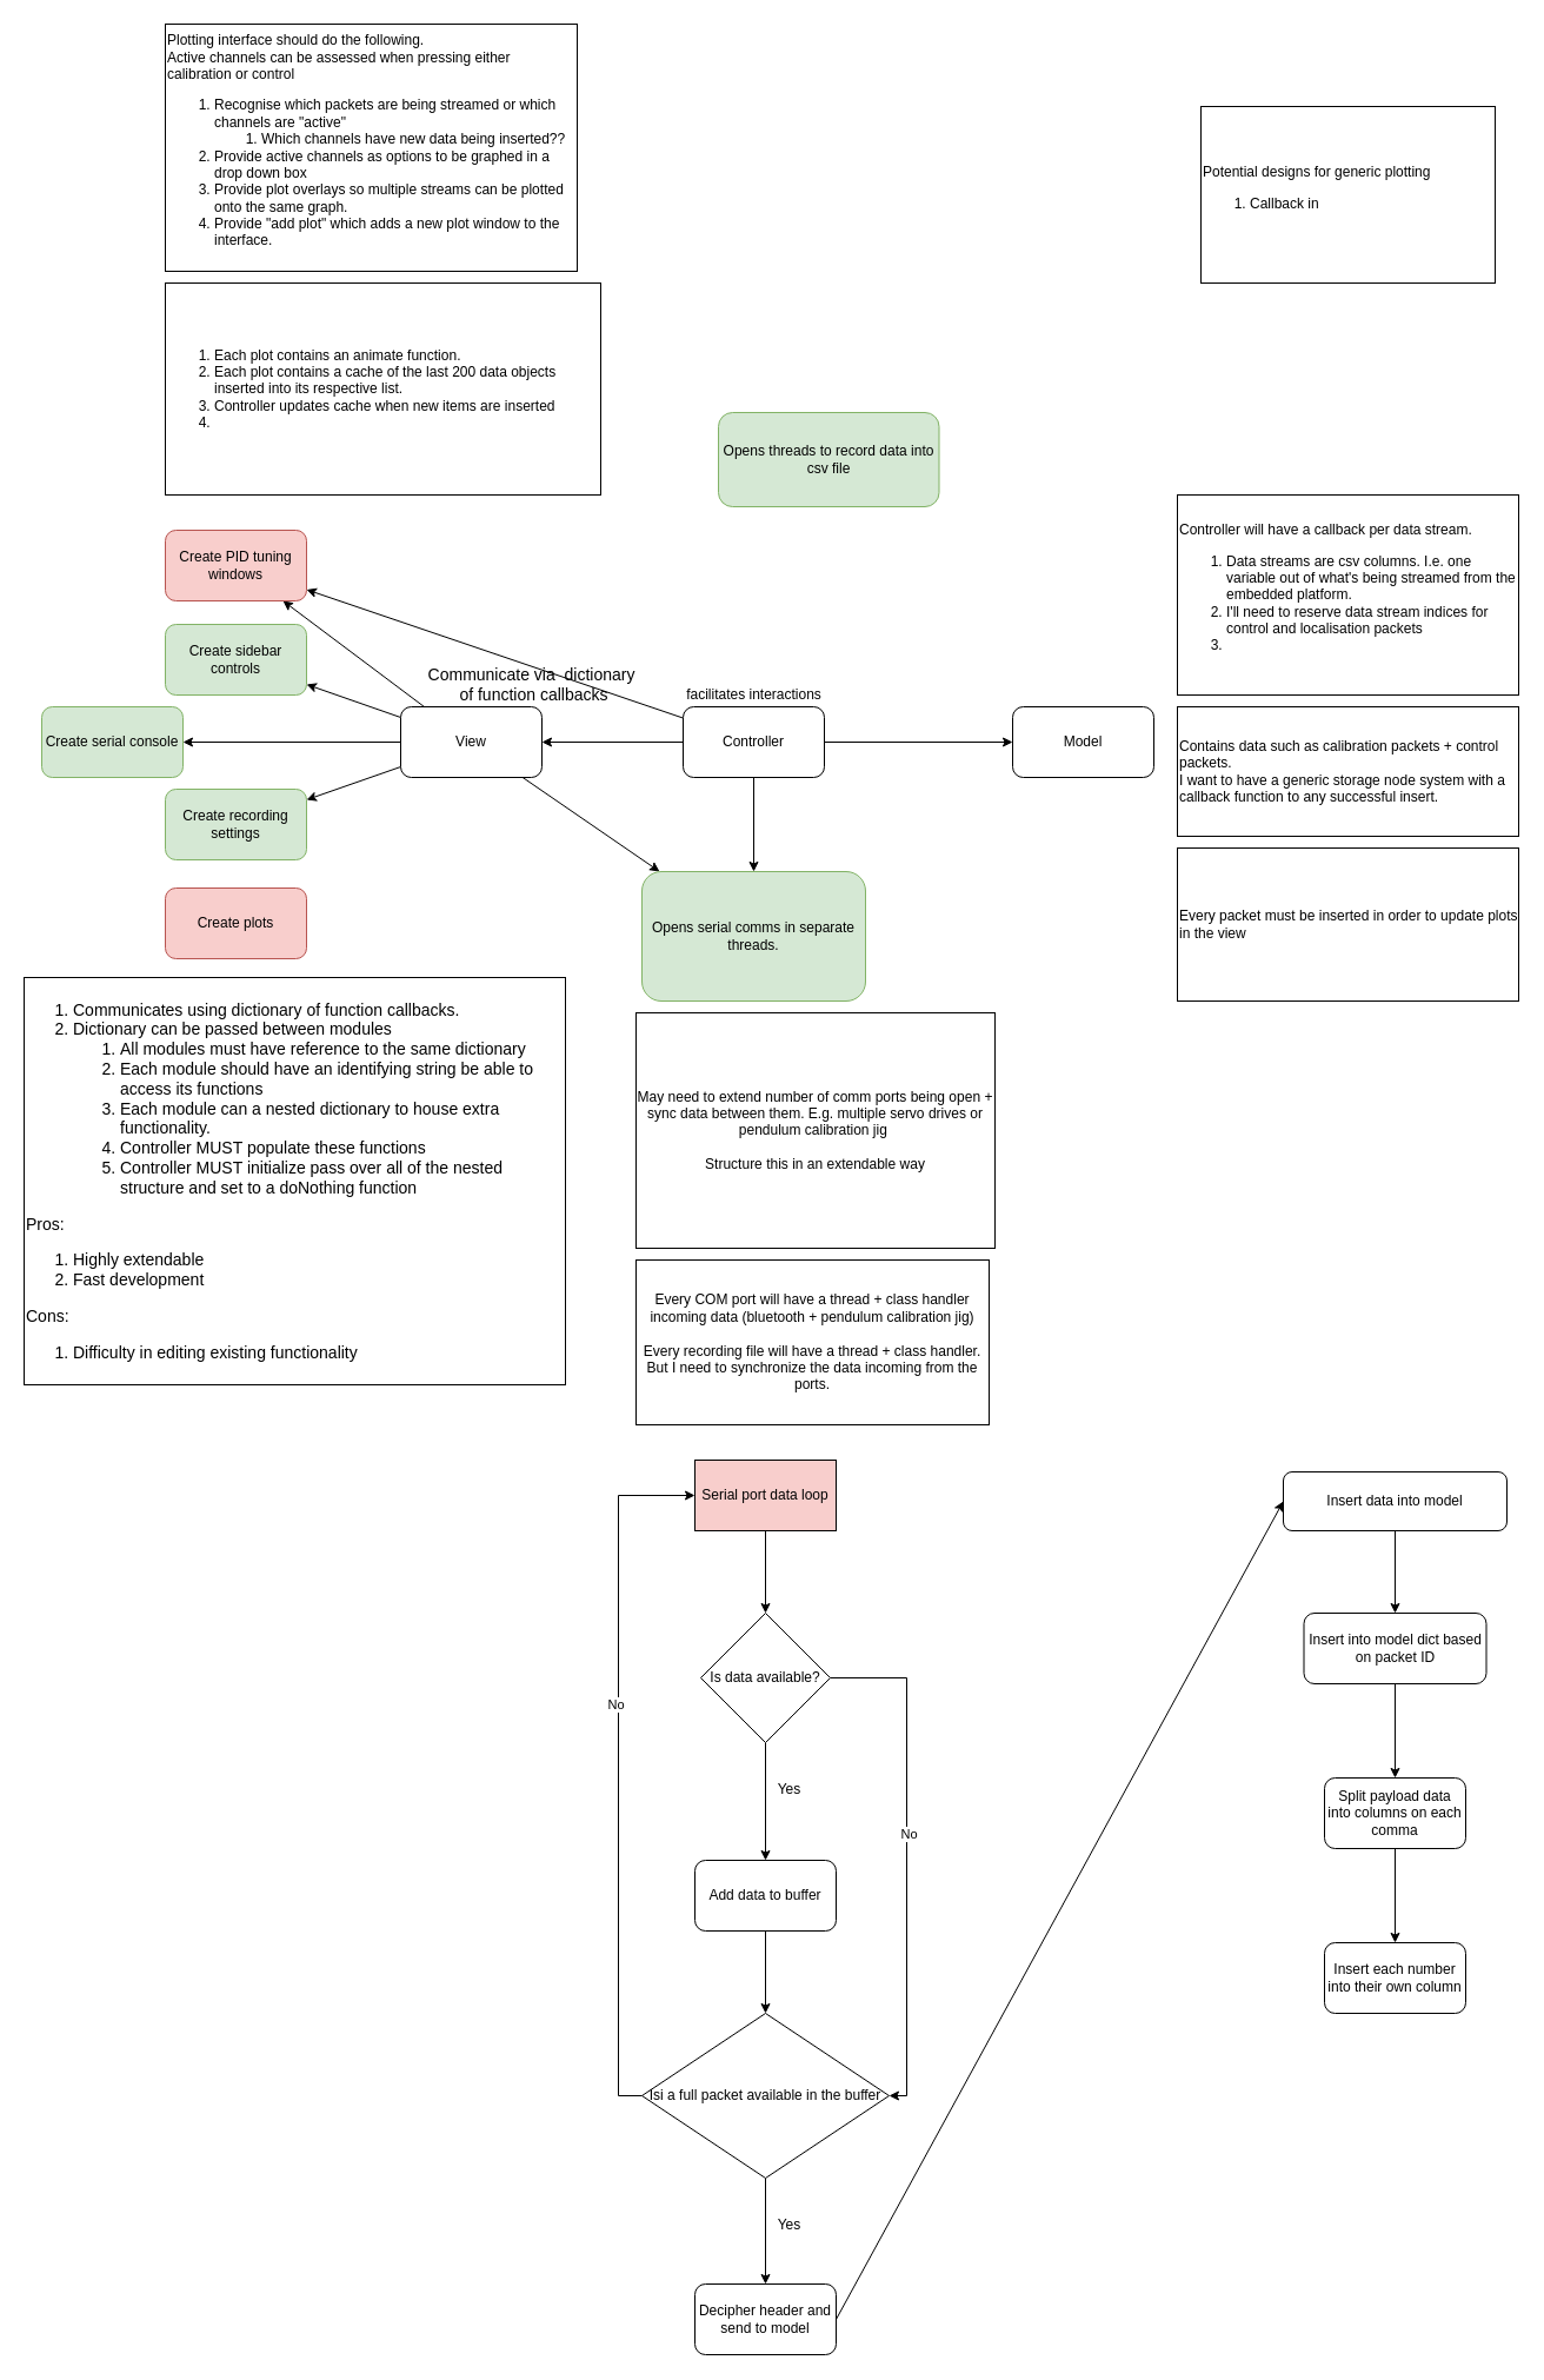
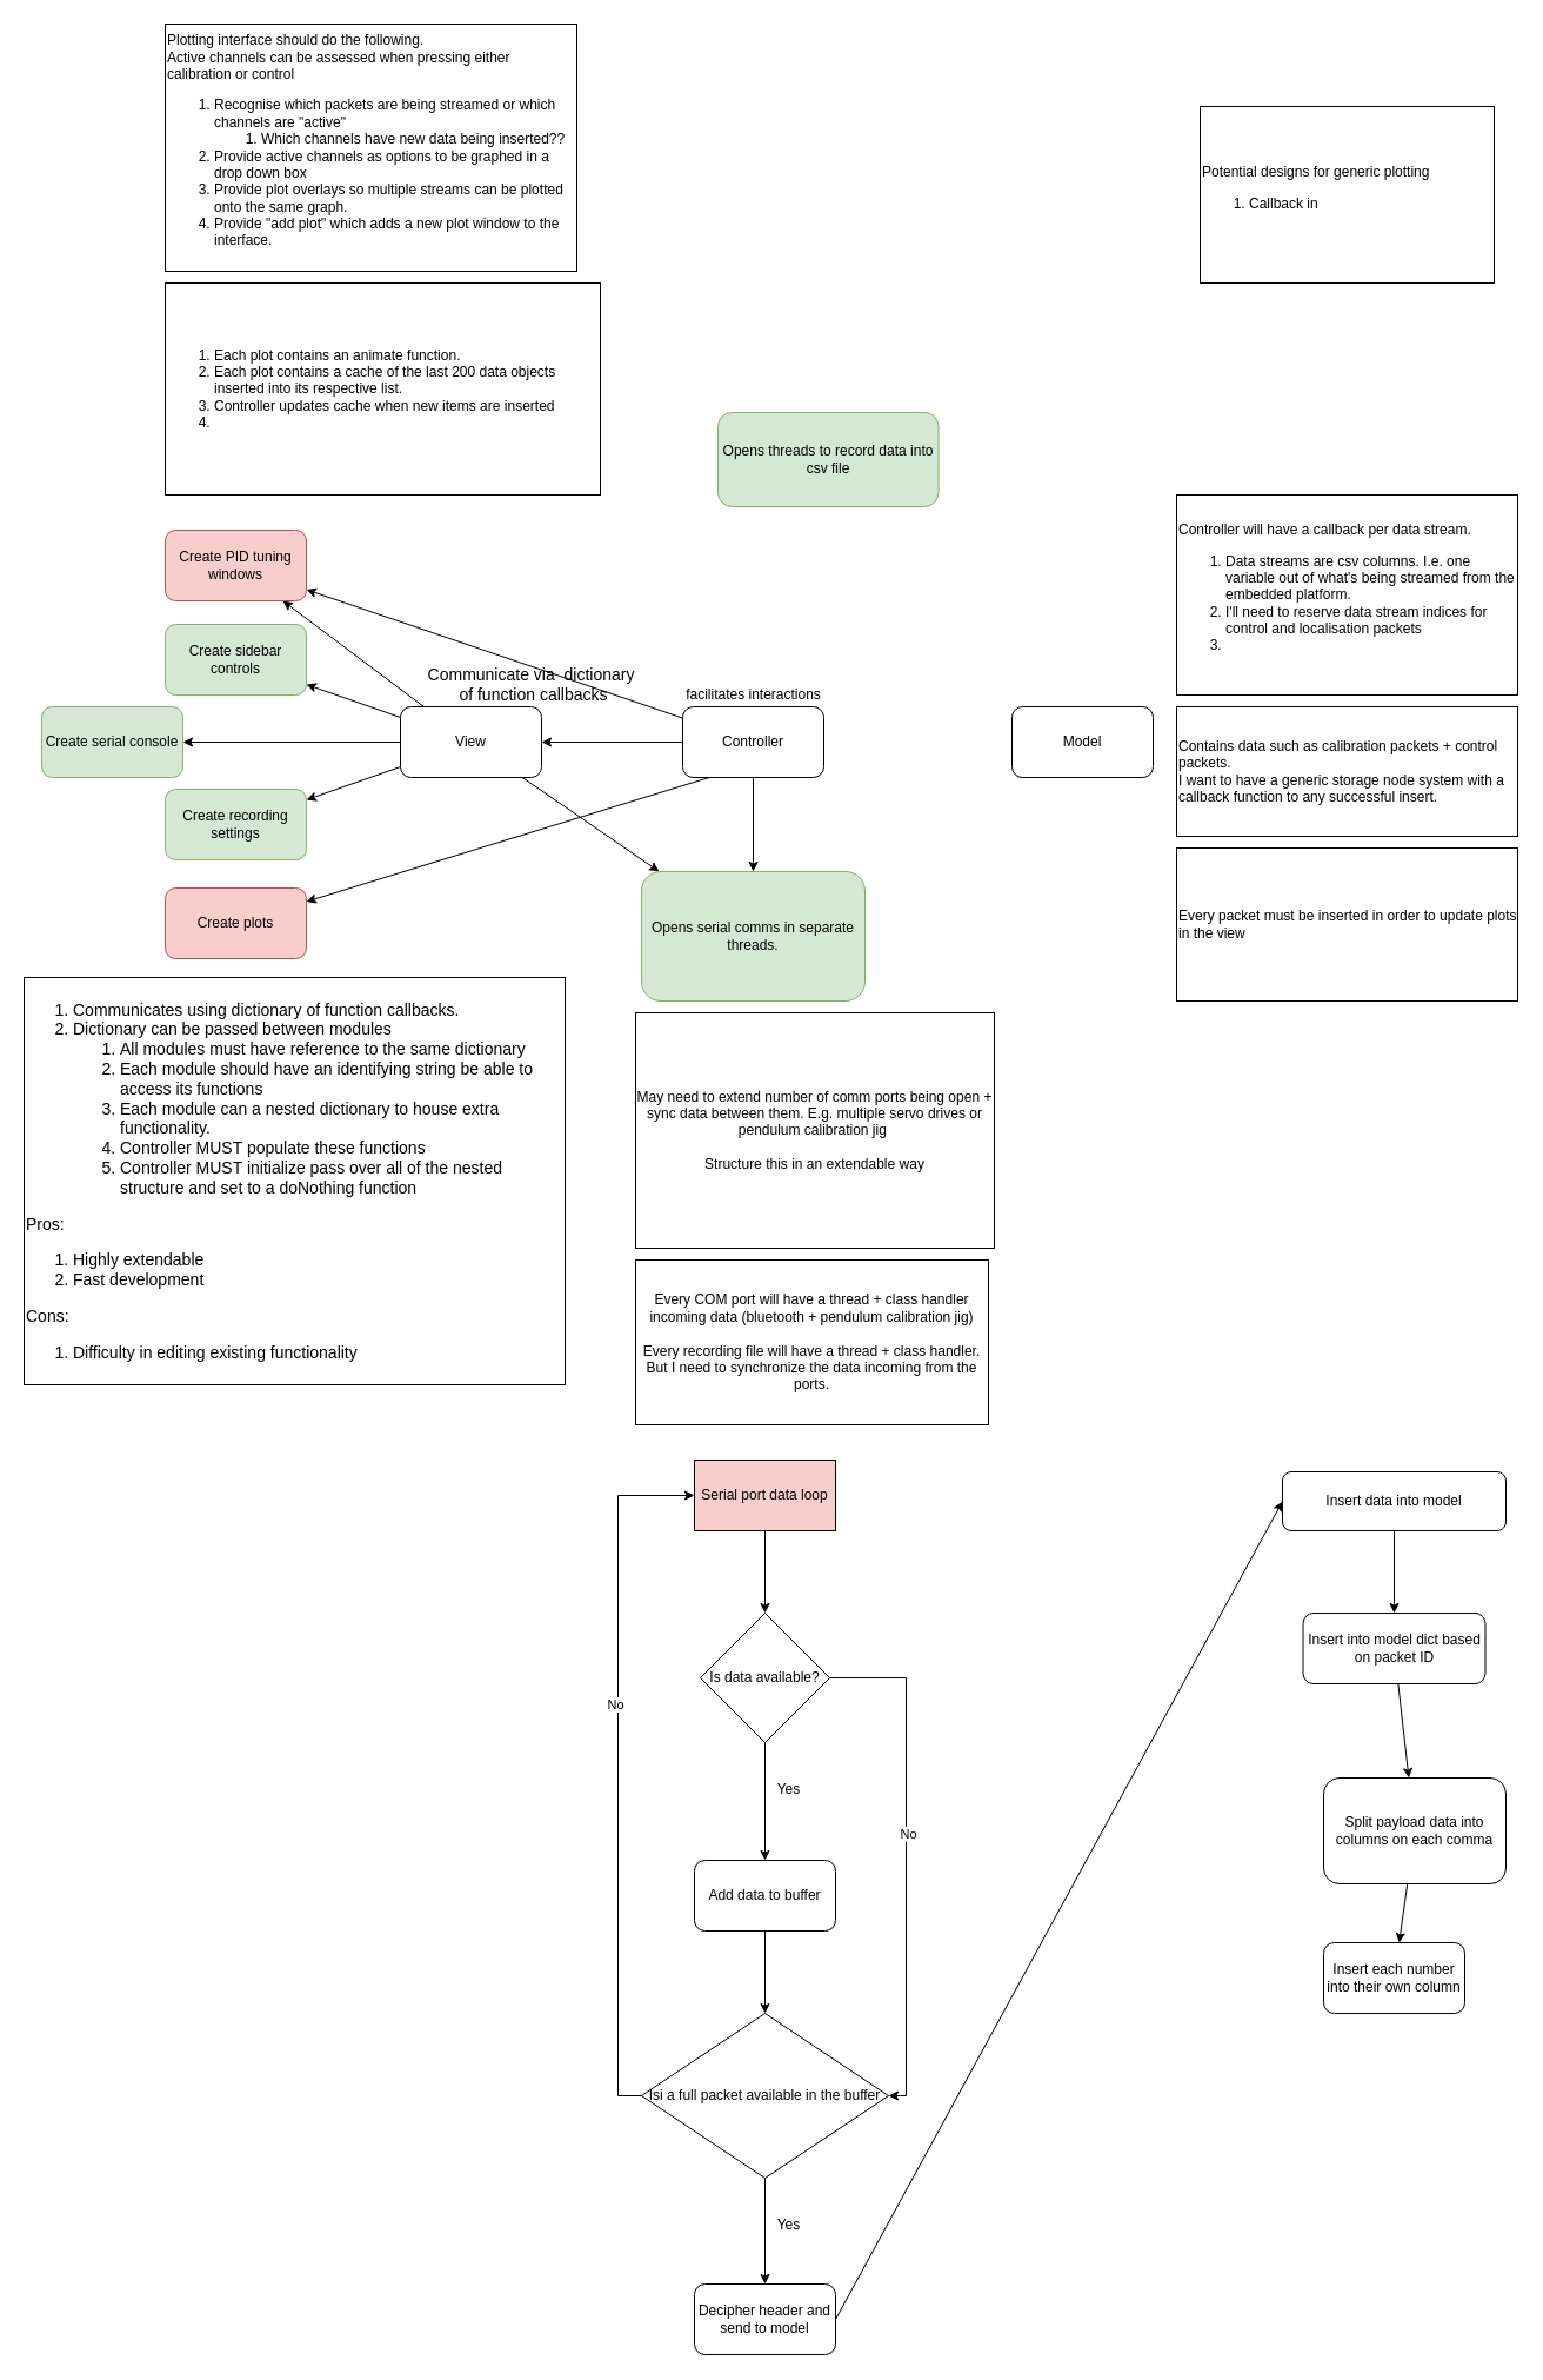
  <mxCell id="0" />
  <mxCell id="1" parent="0" />
- <mxCell id="2" style="rounded=0;orthogonalLoop=1;jettySize=auto;html=1;exitX=1;exitY=0.5;exitDx=0;exitDy=0;entryX=0;entryY=0.5;entryDx=0;entryDy=0;" parent="1" source="7" target="14" edge="1"><mxGeometry relative="1" as="geometry" /></mxCell>
+ <mxCell id="2" style="rounded=0;orthogonalLoop=1;jettySize=auto;html=1;exitX=1;exitY=0.5;exitDx=0;exitDy=0;" parent="1" source="7" target="19" edge="1"><mxGeometry relative="1" as="geometry" /></mxCell>
  <mxCell id="3" style="rounded=0;orthogonalLoop=1;jettySize=auto;html=1;exitX=0;exitY=0.5;exitDx=0;exitDy=0;entryX=1;entryY=0.5;entryDx=0;entryDy=0;" parent="1" source="7" target="13" edge="1"><mxGeometry relative="1" as="geometry" /></mxCell>
  <mxCell id="4" value="&lt;font style=&quot;font-size: 14px;&quot;&gt;Communicate via&amp;nbsp; dictionary&lt;br&gt;&amp;nbsp;of function callbacks&lt;/font&gt;" style="edgeLabel;html=1;align=center;verticalAlign=middle;resizable=0;points=[];" parent="3" vertex="1" connectable="0"><mxGeometry x="0.25" relative="1" as="geometry"><mxPoint x="-55" y="-50" as="offset" /></mxGeometry></mxCell>
  <mxCell id="5" value="" style="edgeStyle=orthogonalEdgeStyle;rounded=0;orthogonalLoop=1;jettySize=auto;html=1;" parent="1" source="7" target="22" edge="1"><mxGeometry relative="1" as="geometry" /></mxCell>
  <mxCell id="6" value="" style="rounded=0;orthogonalLoop=1;jettySize=auto;html=1;" parent="1" source="7" target="20" edge="1"><mxGeometry relative="1" as="geometry" /></mxCell>
  <mxCell id="7" value="Controller" style="rounded=1;whiteSpace=wrap;html=1;" parent="1" vertex="1"><mxGeometry x="580" y="600" width="120" height="60" as="geometry" /></mxCell>
  <mxCell id="8" value="" style="edgeStyle=none;rounded=0;orthogonalLoop=1;jettySize=auto;html=1;" parent="1" source="13" target="16" edge="1"><mxGeometry relative="1" as="geometry" /></mxCell>
  <mxCell id="9" value="" style="edgeStyle=none;rounded=0;orthogonalLoop=1;jettySize=auto;html=1;" parent="1" source="13" target="17" edge="1"><mxGeometry relative="1" as="geometry" /></mxCell>
  <mxCell id="10" value="" style="edgeStyle=none;rounded=0;orthogonalLoop=1;jettySize=auto;html=1;" parent="1" source="13" target="18" edge="1"><mxGeometry relative="1" as="geometry" /></mxCell>
  <mxCell id="11" value="" style="edgeStyle=none;rounded=0;orthogonalLoop=1;jettySize=auto;html=1;" parent="1" source="13" target="22" edge="1"><mxGeometry relative="1" as="geometry" /></mxCell>
  <mxCell id="12" value="" style="edgeStyle=none;rounded=0;orthogonalLoop=1;jettySize=auto;html=1;" parent="1" source="13" target="20" edge="1"><mxGeometry relative="1" as="geometry" /></mxCell>
  <mxCell id="13" value="View" style="rounded=1;whiteSpace=wrap;html=1;" parent="1" vertex="1"><mxGeometry x="340" y="600" width="120" height="60" as="geometry" /></mxCell>
  <mxCell id="14" value="Model" style="rounded=1;whiteSpace=wrap;html=1;" parent="1" vertex="1"><mxGeometry x="860" y="600" width="120" height="60" as="geometry" /></mxCell>
  <mxCell id="15" value="facilitates interactions" style="text;html=1;align=center;verticalAlign=middle;resizable=0;points=[];autosize=1;strokeColor=none;fillColor=none;" parent="1" vertex="1"><mxGeometry x="575" y="580" width="130" height="20" as="geometry" /></mxCell>
  <mxCell id="16" value="Create serial console" style="whiteSpace=wrap;html=1;rounded=1;fillColor=#d5e8d4;strokeColor=#82b366;" parent="1" vertex="1"><mxGeometry x="35" y="600" width="120" height="60" as="geometry" /></mxCell>
  <mxCell id="17" value="Create recording settings" style="whiteSpace=wrap;html=1;rounded=1;fillColor=#d5e8d4;strokeColor=#82b366;" parent="1" vertex="1"><mxGeometry x="140" y="670" width="120" height="60" as="geometry" /></mxCell>
  <mxCell id="18" value="Create sidebar controls" style="whiteSpace=wrap;html=1;rounded=1;fillColor=#d5e8d4;strokeColor=#82b366;" parent="1" vertex="1"><mxGeometry x="140" y="530" width="120" height="60" as="geometry" /></mxCell>
  <mxCell id="19" value="Create plots" style="whiteSpace=wrap;html=1;rounded=1;fillColor=#f8cecc;strokeColor=#b85450;" parent="1" vertex="1"><mxGeometry x="140" y="754" width="120" height="60" as="geometry" /></mxCell>
  <mxCell id="20" value="Create PID tuning windows" style="whiteSpace=wrap;html=1;rounded=1;fillColor=#f8cecc;strokeColor=#b85450;" parent="1" vertex="1"><mxGeometry x="140" y="450" width="120" height="60" as="geometry" /></mxCell>
  <mxCell id="21" value="&lt;ol&gt;&lt;li&gt;Communicates using dictionary of function callbacks.&amp;nbsp;&lt;/li&gt;&lt;li&gt;Dictionary can be passed between modules&lt;/li&gt;&lt;ol&gt;&lt;li&gt;All modules must have reference to the same dictionary&lt;/li&gt;&lt;li&gt;Each module should have an identifying string be able to access its functions&lt;/li&gt;&lt;li&gt;Each module can a nested dictionary to house extra functionality.&amp;nbsp;&lt;/li&gt;&lt;li&gt;Controller MUST populate these functions&lt;/li&gt;&lt;li&gt;Controller MUST initialize pass over all of the nested structure and set to a doNothing function&lt;/li&gt;&lt;/ol&gt;&lt;/ol&gt;&lt;div&gt;Pros:&lt;/div&gt;&lt;div&gt;&lt;ol&gt;&lt;li&gt;Highly extendable&lt;/li&gt;&lt;li&gt;Fast development&lt;/li&gt;&lt;/ol&gt;Cons:&lt;/div&gt;&lt;div&gt;&lt;ol&gt;&lt;li&gt;Difficulty in editing existing functionality&lt;/li&gt;&lt;/ol&gt;&lt;/div&gt;" style="rounded=0;whiteSpace=wrap;html=1;fontSize=14;align=left;" parent="1" vertex="1"><mxGeometry x="20" y="830" width="460" height="346" as="geometry" /></mxCell>
  <mxCell id="22" value="Opens serial comms in separate threads." style="whiteSpace=wrap;html=1;rounded=1;fillColor=#d5e8d4;strokeColor=#82b366;" parent="1" vertex="1"><mxGeometry x="545" y="740" width="190" height="110" as="geometry" /></mxCell>
  <mxCell id="23" value="May need to extend number of comm ports being open + sync data between them. E.g. multiple servo drives or pendulum calibration jig&amp;nbsp;&lt;br&gt;&lt;br&gt;Structure this in an extendable way" style="whiteSpace=wrap;html=1;" parent="1" vertex="1"><mxGeometry x="540" y="860" width="305" height="200" as="geometry" /></mxCell>
  <mxCell id="24" value="Contains data such as calibration packets + control packets.&lt;br&gt;I want to have a generic storage node system with a callback function to any successful insert." style="whiteSpace=wrap;html=1;align=left;" parent="1" vertex="1"><mxGeometry x="1000" y="600" width="290" height="110" as="geometry" /></mxCell>
  <mxCell id="25" value="Every packet must be inserted in order to update plots in the view" style="whiteSpace=wrap;html=1;align=left;" parent="1" vertex="1"><mxGeometry x="1000" y="720" width="290" height="130" as="geometry" /></mxCell>
  <mxCell id="26" value="&lt;ol&gt;&lt;li&gt;Each plot contains an animate function.&lt;/li&gt;&lt;li&gt;Each plot contains a cache of the last 200 data objects inserted into its respective list.&amp;nbsp;&lt;br&gt;&lt;/li&gt;&lt;li&gt;Controller updates cache when new items are inserted&lt;br&gt;&lt;/li&gt;&lt;li&gt;&lt;br&gt;&lt;/li&gt;&lt;/ol&gt;" style="whiteSpace=wrap;html=1;align=left;" parent="1" vertex="1"><mxGeometry x="140" y="240" width="370" height="180" as="geometry" /></mxCell>
  <mxCell id="27" value="Opens threads to record data into csv file" style="whiteSpace=wrap;html=1;rounded=1;fillColor=#d5e8d4;strokeColor=#82b366;" parent="1" vertex="1"><mxGeometry x="610" y="350" width="187.5" height="80" as="geometry" /></mxCell>
  <mxCell id="28" value="Controller will have a callback per data stream.&lt;br&gt;&lt;ol&gt;&lt;li&gt;Data streams are csv columns. I.e. one variable out of what's being streamed from the embedded platform.&amp;nbsp;&lt;/li&gt;&lt;li&gt;I'll need to reserve data stream indices for control and localisation packets&lt;/li&gt;&lt;li&gt;&lt;br&gt;&lt;/li&gt;&lt;/ol&gt;" style="whiteSpace=wrap;html=1;align=left;" parent="1" vertex="1"><mxGeometry x="1000" y="420" width="290" height="170" as="geometry" /></mxCell>
  <mxCell id="29" value="Plotting interface should do the following.&lt;br&gt;Active channels can be assessed when pressing either calibration or control&lt;br&gt;&lt;ol&gt;&lt;li&gt;Recognise which packets are being streamed or which channels are &quot;active&quot;&lt;/li&gt;&lt;ol&gt;&lt;li&gt;Which channels have new data being inserted??&lt;/li&gt;&lt;/ol&gt;&lt;li&gt;Provide active channels as options to be graphed in a drop down box&lt;/li&gt;&lt;li&gt;Provide plot overlays so multiple streams can be plotted onto the same graph.&lt;/li&gt;&lt;li&gt;Provide &quot;add plot&quot; which adds a new plot window to the interface.&amp;nbsp;&lt;/li&gt;&lt;/ol&gt;" style="whiteSpace=wrap;html=1;align=left;" parent="1" vertex="1"><mxGeometry x="140" y="20" width="350" height="210" as="geometry" /></mxCell>
  <mxCell id="30" value="Potential designs for generic plotting&lt;br&gt;&lt;ol&gt;&lt;li&gt;Callback in&amp;nbsp;&lt;/li&gt;&lt;/ol&gt;" style="whiteSpace=wrap;html=1;align=left;" parent="1" vertex="1"><mxGeometry x="1020" y="90" width="250" height="150" as="geometry" /></mxCell>
  <mxCell id="31" value="Every COM port will have a thread + class handler incoming data (bluetooth + pendulum calibration jig)&lt;br&gt;&lt;br&gt;Every recording file will have a thread + class handler.&lt;br&gt;But I need to synchronize the data incoming from the ports." style="whiteSpace=wrap;html=1;" parent="1" vertex="1"><mxGeometry x="540" y="1070" width="300" height="140" as="geometry" /></mxCell>
  <mxCell id="32" style="edgeStyle=orthogonalEdgeStyle;rounded=0;orthogonalLoop=1;jettySize=auto;html=1;exitX=0.5;exitY=1;exitDx=0;exitDy=0;entryX=0.5;entryY=0;entryDx=0;entryDy=0;" parent="1" source="33" target="37" edge="1"><mxGeometry relative="1" as="geometry" /></mxCell>
  <mxCell id="33" value="Serial port data loop&lt;br&gt;" style="rounded=0;whiteSpace=wrap;html=1;fillColor=#f8cecc;" parent="1" vertex="1"><mxGeometry x="590" y="1240" width="120" height="60" as="geometry" /></mxCell>
  <mxCell id="34" style="edgeStyle=orthogonalEdgeStyle;rounded=0;orthogonalLoop=1;jettySize=auto;html=1;exitX=0.5;exitY=1;exitDx=0;exitDy=0;entryX=0.5;entryY=0;entryDx=0;entryDy=0;" parent="1" source="37" target="39" edge="1"><mxGeometry relative="1" as="geometry"><mxPoint x="650" y="1570" as="targetPoint" /></mxGeometry></mxCell>
  <mxCell id="35" style="edgeStyle=orthogonalEdgeStyle;rounded=0;orthogonalLoop=1;jettySize=auto;html=1;exitX=1;exitY=0.5;exitDx=0;exitDy=0;entryX=1;entryY=0.5;entryDx=0;entryDy=0;" parent="1" source="37" target="44" edge="1"><mxGeometry relative="1" as="geometry"><mxPoint x="710" y="1740" as="targetPoint" /><Array as="points"><mxPoint x="770" y="1425" /><mxPoint x="770" y="1780" /></Array></mxGeometry></mxCell>
  <mxCell id="36" value="No" style="edgeLabel;html=1;align=center;verticalAlign=middle;resizable=0;points=[];" parent="35" vertex="1" connectable="0"><mxGeometry x="-0.096" y="1" relative="1" as="geometry"><mxPoint as="offset" /></mxGeometry></mxCell>
  <mxCell id="37" value="Is data available?" style="rhombus;whiteSpace=wrap;html=1;" parent="1" vertex="1"><mxGeometry x="595" y="1370" width="110" height="110" as="geometry" /></mxCell>
  <mxCell id="38" style="edgeStyle=orthogonalEdgeStyle;rounded=0;orthogonalLoop=1;jettySize=auto;html=1;exitX=0.5;exitY=1;exitDx=0;exitDy=0;entryX=0.5;entryY=0;entryDx=0;entryDy=0;" parent="1" source="39" target="44" edge="1"><mxGeometry relative="1" as="geometry"><mxPoint x="650" y="1710" as="targetPoint" /></mxGeometry></mxCell>
  <mxCell id="39" value="Add data to buffer" style="rounded=1;whiteSpace=wrap;html=1;" parent="1" vertex="1"><mxGeometry x="590" y="1580" width="120" height="60" as="geometry" /></mxCell>
  <mxCell id="40" value="Yes" style="text;html=1;align=center;verticalAlign=middle;resizable=0;points=[];autosize=1;strokeColor=none;fillColor=none;" parent="1" vertex="1"><mxGeometry x="650" y="1510" width="40" height="20" as="geometry" /></mxCell>
  <mxCell id="41" style="edgeStyle=orthogonalEdgeStyle;rounded=0;orthogonalLoop=1;jettySize=auto;html=1;exitX=0;exitY=0.5;exitDx=0;exitDy=0;entryX=0;entryY=0.5;entryDx=0;entryDy=0;" parent="1" source="44" target="33" edge="1"><mxGeometry relative="1" as="geometry" /></mxCell>
  <mxCell id="42" value="No" style="edgeLabel;html=1;align=center;verticalAlign=middle;resizable=0;points=[];" parent="41" vertex="1" connectable="0"><mxGeometry x="0.187" y="3" relative="1" as="geometry"><mxPoint as="offset" /></mxGeometry></mxCell>
  <mxCell id="43" style="edgeStyle=orthogonalEdgeStyle;rounded=0;orthogonalLoop=1;jettySize=auto;html=1;exitX=0.5;exitY=1;exitDx=0;exitDy=0;entryX=0.5;entryY=0;entryDx=0;entryDy=0;" parent="1" source="44" target="47" edge="1"><mxGeometry relative="1" as="geometry"><mxPoint x="650" y="1930" as="targetPoint" /></mxGeometry></mxCell>
  <mxCell id="44" value="Isi a full packet available in the buffer" style="rhombus;whiteSpace=wrap;html=1;" parent="1" vertex="1"><mxGeometry x="545" y="1710" width="210" height="140" as="geometry" /></mxCell>
  <mxCell id="45" value="Yes" style="text;html=1;align=center;verticalAlign=middle;resizable=0;points=[];autosize=1;strokeColor=none;fillColor=none;" parent="1" vertex="1"><mxGeometry x="650" y="1880" width="40" height="20" as="geometry" /></mxCell>
  <mxCell id="46" style="rounded=0;orthogonalLoop=1;jettySize=auto;html=1;exitX=1;exitY=0.5;exitDx=0;exitDy=0;entryX=0;entryY=0.5;entryDx=0;entryDy=0;" edge="1" parent="1" source="47" target="49"><mxGeometry relative="1" as="geometry"><mxPoint x="1050" y="1280" as="targetPoint" /></mxGeometry></mxCell>
  <mxCell id="47" value="Decipher header and send to model" style="rounded=1;whiteSpace=wrap;html=1;" parent="1" vertex="1"><mxGeometry x="590" y="1940" width="120" height="60" as="geometry" /></mxCell>
  <mxCell id="48" value="" style="edgeStyle=none;rounded=0;orthogonalLoop=1;jettySize=auto;html=1;" edge="1" parent="1" source="49" target="51"><mxGeometry relative="1" as="geometry" /></mxCell>
  <mxCell id="49" value="Insert data into model" style="rounded=1;whiteSpace=wrap;html=1;" vertex="1" parent="1"><mxGeometry x="1090" y="1250" width="190" height="50" as="geometry" /></mxCell>
  <mxCell id="50" value="" style="edgeStyle=none;rounded=0;orthogonalLoop=1;jettySize=auto;html=1;" edge="1" parent="1" source="51" target="53"><mxGeometry relative="1" as="geometry" /></mxCell>
  <mxCell id="51" value="Insert into model dict based on packet ID" style="whiteSpace=wrap;html=1;rounded=1;" vertex="1" parent="1"><mxGeometry x="1107.5" y="1370" width="155" height="60" as="geometry" /></mxCell>
  <mxCell id="52" value="" style="edgeStyle=none;rounded=0;orthogonalLoop=1;jettySize=auto;html=1;" edge="1" parent="1" source="53" target="54"><mxGeometry relative="1" as="geometry" /></mxCell>
- <mxCell id="53" value="Split payload data into columns on each comma" style="whiteSpace=wrap;html=1;rounded=1;" vertex="1" parent="1"><mxGeometry x="1125" y="1510" width="120" height="60" as="geometry" /></mxCell>
+ <mxCell id="53" value="Split payload data into columns on each comma" style="whiteSpace=wrap;html=1;rounded=1;" vertex="1" parent="1"><mxGeometry x="1125" y="1510" width="155" height="90" as="geometry" /></mxCell>
  <mxCell id="54" value="Insert each number into their own column" style="whiteSpace=wrap;html=1;rounded=1;" vertex="1" parent="1"><mxGeometry x="1125" y="1650" width="120" height="60" as="geometry" /></mxCell>
